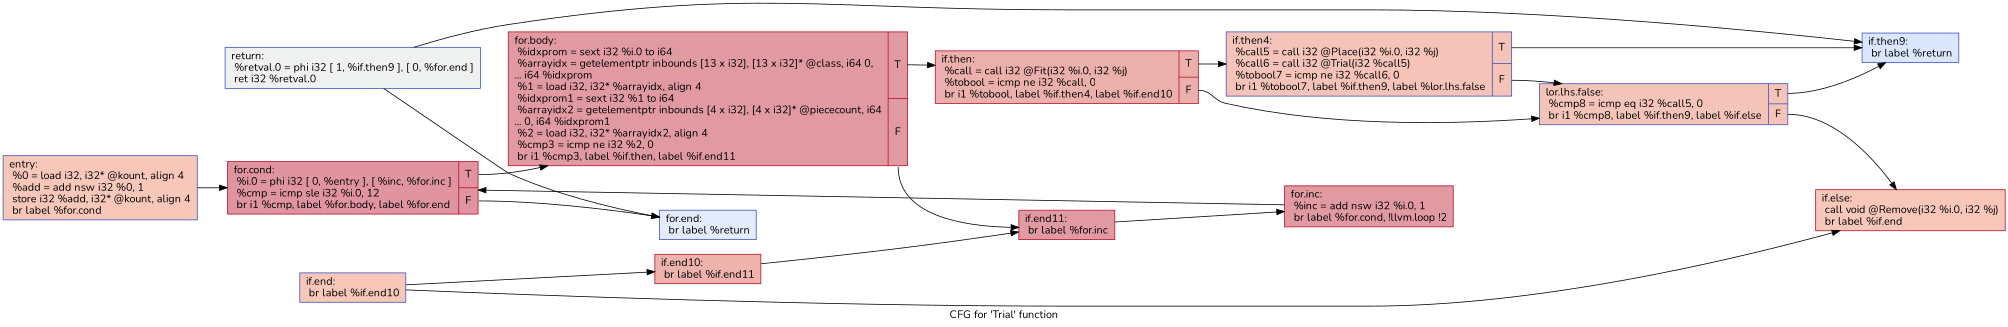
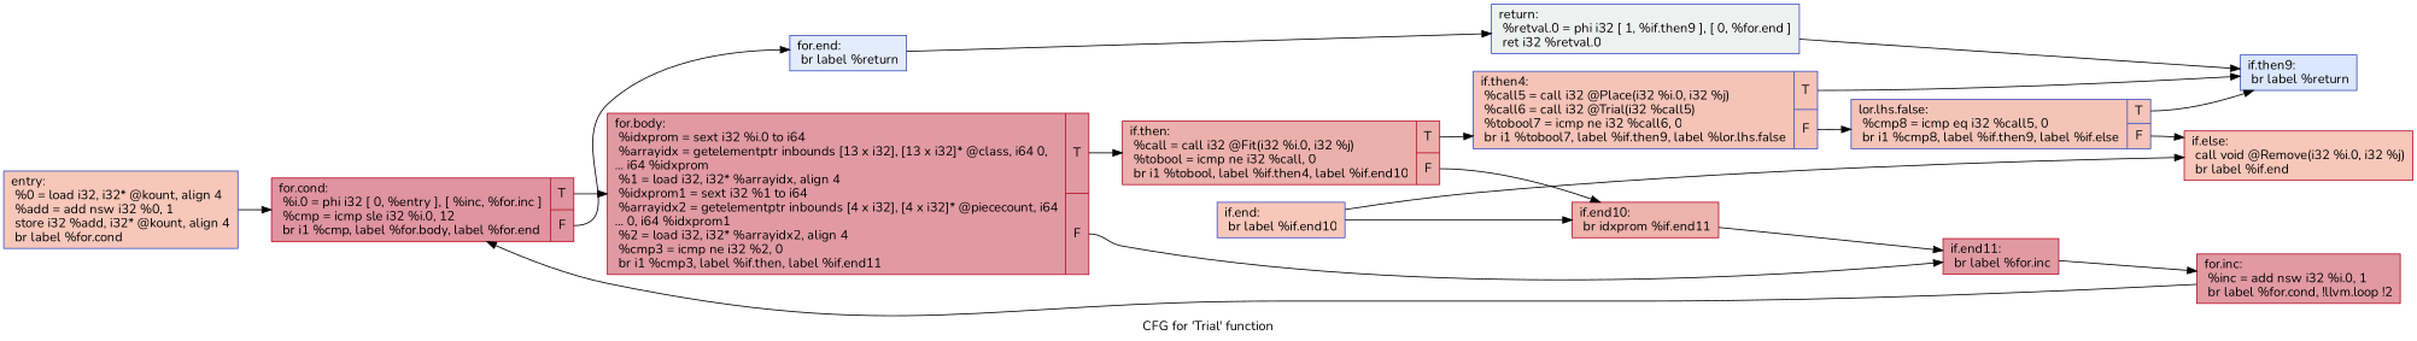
  digraph {
    fontname=Nunito
    label="CFG for 'Trial' function"
    rankdir=LR
    node [color="#3d50c3ff" fillcolor="#ec7f6370" fontname=Nunito shape=record style=filled]
    edge [fontname=Nunito]
    n1 [label="{entry:\l  %0 = load i32, i32* @kount, align 4\l  %add = add nsw i32 %0, 1\l  store i32 %add, i32* @kount, align 4\l  br label %for.cond\l}"]
    n2 [color="#b70d28ff" fillcolor="#b70d2870" label="{for.cond:                                         \l  %i.0 = phi i32 [ 0, %entry ], [ %inc, %for.inc ]\l  %cmp = icmp sle i32 %i.0, 12\l  br i1 %cmp, label %for.body, label %for.end\l|{<s0>T|<s1>F}}"]
    n3 [color="#b70d28ff" fillcolor="#bb1b2c70" label="{for.body:                                         \l  %idxprom = sext i32 %i.0 to i64\l  %arrayidx = getelementptr inbounds [13 x i32], [13 x i32]* @class, i64 0,\l... i64 %idxprom\l  %1 = load i32, i32* %arrayidx, align 4\l  %idxprom1 = sext i32 %1 to i64\l  %arrayidx2 = getelementptr inbounds [4 x i32], [4 x i32]* @piececount, i64\l... 0, i64 %idxprom1\l  %2 = load i32, i32* %arrayidx2, align 4\l  %cmp3 = icmp ne i32 %2, 0\l  br i1 %cmp3, label %if.then, label %if.end11\l|{<s0>T|<s1>F}}"]
    n4 [fillcolor="#bfd3f670" label="{for.end:                                          \l  br label %return\l}"]
    n5 [color="#b70d28ff" fillcolor="#d24b4070" label="{if.then:                                          \l  %call = call i32 @Fit(i32 %i.0, i32 %j)\l  %tobool = icmp ne i32 %call, 0\l  br i1 %tobool, label %if.then4, label %if.end10\l|{<s0>T|<s1>F}}"]
    n6 [color="#b70d28ff" fillcolor="#bb1b2c70" label="{if.end11:                                         \l  br label %for.inc\l}"]
    n7 [fillcolor="#dbdcde70" label="{return:                                           \l  %retval.0 = phi i32 [ 1, %if.then9 ], [ 0, %for.end ]\l  ret i32 %retval.0\l}"]
    n8 [fillcolor="#e8765c70" label="{if.then4:                                         \l  %call5 = call i32 @Place(i32 %i.0, i32 %j)\l  %call6 = call i32 @Trial(i32 %call5)\l  %tobool7 = icmp ne i32 %call6, 0\l  br i1 %tobool7, label %if.then9, label %lor.lhs.false\l|{<s0>T|<s1>F}}"]
-   n9 [color="#b70d28ff" fillcolor="#d6524470" label="{if.end10:                                         \l  br label %if.end11\l}"]
+   n9 [color="#b70d28ff" fillcolor="#d6524470" label="{if.end10:                                         \l  br idxprom %if.end11\l}"]
    n10 [color="#b70d28ff" fillcolor="#bb1b2c70" label="{for.inc:                                          \l  %inc = add nsw i32 %i.0, 1\l  br label %for.cond, !llvm.loop !2\l}"]
    n11 [fillcolor="#abc8fd70" label="{if.then9:                                         \l  br label %return\l}"]
    n12 [fillcolor="#e97a5f70" label="{lor.lhs.false:                                    \l  %cmp8 = icmp eq i32 %call5, 0\l  br i1 %cmp8, label %if.then9, label %if.else\l|{<s0>T|<s1>F}}"]
    n13 [color="#b70d28ff" label="{if.else:                                          \l  call void @Remove(i32 %i.0, i32 %j)\l  br label %if.end\l}"]
    n14 [label="{if.end:                                           \l  br label %if.end10\l}"]
    n1 -> n2
    n2 -> n3 [tailport=s0]
    n2 -> n4 [tailport=s1]
    n3 -> n5 [tailport=s0]
    n3 -> n6 [tailport=s1]
-   n7 -> n4
+   n4 -> n7
    n5 -> n8 [tailport=s0]
-   n5 -> n12 [tailport=s1]
+   n5 -> n9 [tailport=s1]
    n6 -> n10
    n7 -> n11
    n8 -> n11 [tailport=s0]
    n8 -> n12 [tailport=s1]
    n9 -> n6
    n10 -> n2
    n12 -> n11 [tailport=s0]
    n12 -> n13 [tailport=s1]
    n14 -> n9
    n14 -> n13
  }
